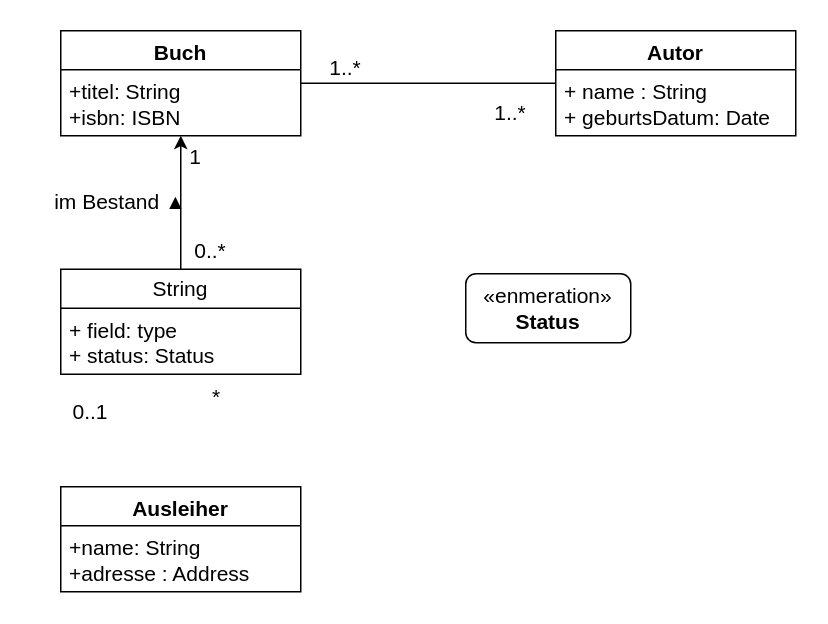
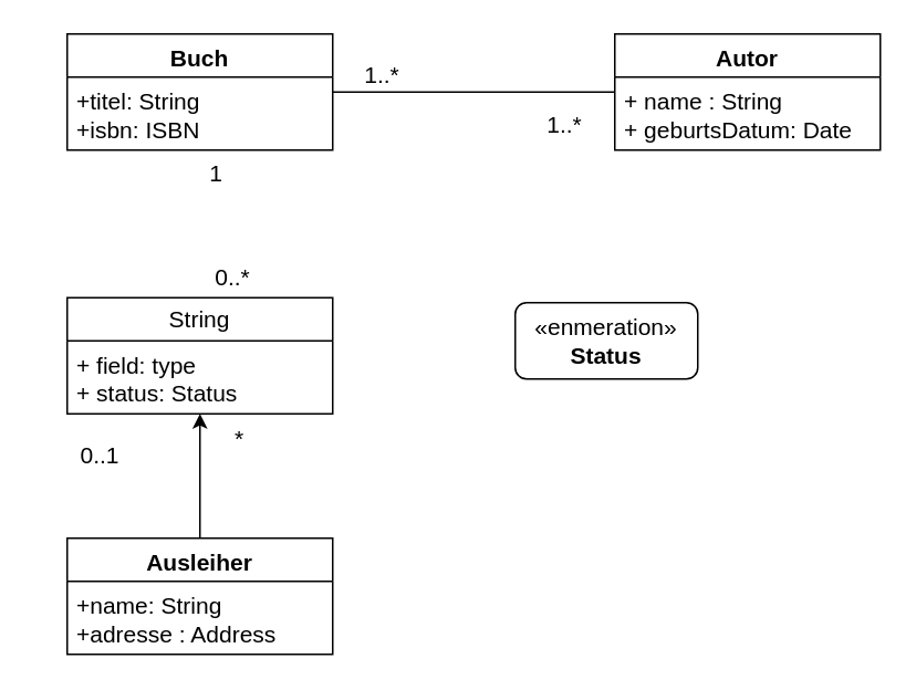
  <mxCell id="0" />
  <mxCell id="1" parent="0" />
  <mxCell id="2" style="edgeStyle=orthogonalEdgeStyle;rounded=0;orthogonalLoop=1;jettySize=auto;html=1;fontSize=14;endArrow=none;" edge="1" parent="1" source="3" target="5"><mxGeometry relative="1" as="geometry" /></mxCell>
  <mxCell id="3" value="Buch" style="swimlane;fontStyle=1;align=center;verticalAlign=top;childLayout=stackLayout;horizontal=1;startSize=26;horizontalStack=0;resizeParent=1;resizeParentMax=0;resizeLast=0;collapsible=1;marginBottom=0;whiteSpace=wrap;html=1;fontSize=14;" vertex="1" parent="1"><mxGeometry x="40" y="20" width="160" height="70" as="geometry" /></mxCell>
  <mxCell id="4" value="+titel: String&lt;div&gt;+isbn: ISBN&lt;/div&gt;" style="text;strokeColor=none;fillColor=none;align=left;verticalAlign=top;spacingLeft=4;spacingRight=4;overflow=hidden;rotatable=0;points=[[0,0.5],[1,0.5]];portConstraint=eastwest;whiteSpace=wrap;html=1;fontSize=14;" vertex="1" parent="3"><mxGeometry y="26" width="160" height="44" as="geometry" /></mxCell>
  <mxCell id="5" value="Autor" style="swimlane;fontStyle=1;align=center;verticalAlign=top;childLayout=stackLayout;horizontal=1;startSize=26;horizontalStack=0;resizeParent=1;resizeParentMax=0;resizeLast=0;collapsible=1;marginBottom=0;whiteSpace=wrap;html=1;fontSize=14;" vertex="1" parent="1"><mxGeometry x="370" y="20" width="160" height="70" as="geometry" /></mxCell>
  <mxCell id="6" value="&lt;div&gt;+ name : String&lt;/div&gt;&lt;div&gt;+ geburtsDatum: Date&lt;/div&gt;" style="text;strokeColor=none;fillColor=none;align=left;verticalAlign=top;spacingLeft=4;spacingRight=4;overflow=hidden;rotatable=0;points=[[0,0.5],[1,0.5]];portConstraint=eastwest;whiteSpace=wrap;html=1;fontSize=14;" vertex="1" parent="5"><mxGeometry y="26" width="160" height="44" as="geometry" /></mxCell>
+ <mxCell id="7" style="edgeStyle=orthogonalEdgeStyle;rounded=0;orthogonalLoop=1;jettySize=auto;html=1;fontSize=14;" edge="1" parent="1" source="8" target="11"><mxGeometry relative="1" as="geometry" /></mxCell>
  <mxCell id="8" value="Ausleiher" style="swimlane;fontStyle=1;align=center;verticalAlign=top;childLayout=stackLayout;horizontal=1;startSize=26;horizontalStack=0;resizeParent=1;resizeParentMax=0;resizeLast=0;collapsible=1;marginBottom=0;whiteSpace=wrap;html=1;fontSize=14;" vertex="1" parent="1"><mxGeometry x="40" y="324" width="160" height="70" as="geometry" /></mxCell>
  <mxCell id="9" value="+name: String&lt;div&gt;+adresse : Address&lt;/div&gt;" style="text;strokeColor=none;fillColor=none;align=left;verticalAlign=top;spacingLeft=4;spacingRight=4;overflow=hidden;rotatable=0;points=[[0,0.5],[1,0.5]];portConstraint=eastwest;whiteSpace=wrap;html=1;fontSize=14;" vertex="1" parent="8"><mxGeometry y="26" width="160" height="44" as="geometry" /></mxCell>
- <mxCell id="10" style="edgeStyle=orthogonalEdgeStyle;rounded=0;orthogonalLoop=1;jettySize=auto;html=1;fontSize=14;" edge="1" parent="1" source="11" target="3"><mxGeometry relative="1" as="geometry" /></mxCell>
  <mxCell id="11" value="String" style="swimlane;fontStyle=0;childLayout=stackLayout;horizontal=1;startSize=26;fillColor=none;horizontalStack=0;resizeParent=1;resizeParentMax=0;resizeLast=0;collapsible=1;marginBottom=0;whiteSpace=wrap;html=1;fontSize=14;" vertex="1" parent="1"><mxGeometry x="40" y="179" width="160" height="70" as="geometry" /></mxCell>
  <mxCell id="12" value="+ field: type&lt;div&gt;+ status: Status&lt;/div&gt;" style="text;strokeColor=none;fillColor=none;align=left;verticalAlign=top;spacingLeft=4;spacingRight=4;overflow=hidden;rotatable=0;points=[[0,0.5],[1,0.5]];portConstraint=eastwest;whiteSpace=wrap;html=1;fontSize=14;" vertex="1" parent="11"><mxGeometry y="26" width="160" height="44" as="geometry" /></mxCell>
  <mxCell id="13" value="«enmeration»&lt;br&gt;&lt;b&gt;Status&lt;/b&gt;" style="html=1;whiteSpace=wrap;fontSize=14;rounded=1;" vertex="1" parent="1"><mxGeometry x="310" y="182" width="110" height="46" as="geometry" /></mxCell>
  <mxCell id="14" value="*" style="text;html=1;align=center;verticalAlign=middle;whiteSpace=wrap;rounded=0;fontSize=14;" vertex="1" parent="1"><mxGeometry x="114" y="249" width="60" height="30" as="geometry" /></mxCell>
  <mxCell id="15" value="0..1" style="text;html=1;align=center;verticalAlign=middle;whiteSpace=wrap;rounded=0;fontSize=14;" vertex="1" parent="1"><mxGeometry x="30" y="259" width="60" height="30" as="geometry" /></mxCell>
  <mxCell id="16" value="1..*" style="text;html=1;align=center;verticalAlign=middle;whiteSpace=wrap;rounded=0;fontSize=14;" vertex="1" parent="1"><mxGeometry x="310" y="60" width="60" height="30" as="geometry" /></mxCell>
  <mxCell id="17" value="1..*" style="text;html=1;align=center;verticalAlign=middle;whiteSpace=wrap;rounded=0;fontSize=14;" vertex="1" parent="1"><mxGeometry x="200" y="30" width="60" height="30" as="geometry" /></mxCell>
- <mxCell id="18" value="im Bestand ▲" style="text;html=1;align=center;verticalAlign=middle;whiteSpace=wrap;rounded=0;fontSize=14;" vertex="1" parent="1"><mxGeometry x="20" y="119" width="120" height="30" as="geometry" /></mxCell>
  <mxCell id="19" value="1" style="text;html=1;align=center;verticalAlign=middle;whiteSpace=wrap;rounded=0;fontSize=14;" vertex="1" parent="1"><mxGeometry x="100" y="89" width="60" height="30" as="geometry" /></mxCell>
  <mxCell id="20" value="0..*" style="text;html=1;align=center;verticalAlign=middle;whiteSpace=wrap;rounded=0;fontSize=14;" vertex="1" parent="1"><mxGeometry x="110" y="152" width="60" height="30" as="geometry" /></mxCell>
